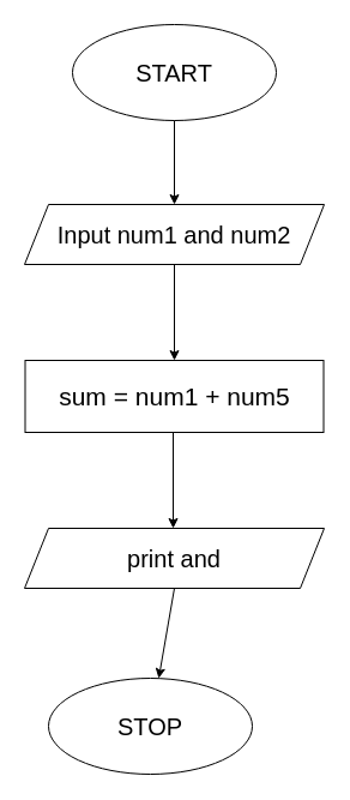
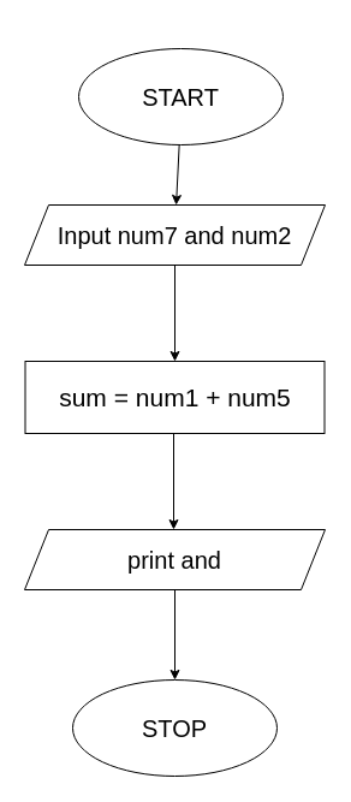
  <mxCell id="0" />
  <mxCell id="1" parent="0" />
- <mxCell id="2" value="&lt;font style=&quot;font-size: 20px;&quot;&gt;START&lt;/font&gt;" style="ellipse;whiteSpace=wrap;html=1;" vertex="1" parent="1"><mxGeometry x="60" y="20" width="170" height="80" as="geometry" /></mxCell>
- <mxCell id="3" value="&lt;font style=&quot;font-size: 20px;&quot;&gt;Input num1 and num2&lt;/font&gt;" style="shape=parallelogram;perimeter=parallelogramPerimeter;whiteSpace=wrap;html=1;fixedSize=1;" vertex="1" parent="1"><mxGeometry x="20" y="170" width="250" height="50" as="geometry" /></mxCell>
+ <mxCell id="2" value="&lt;font style=&quot;font-size: 20px;&quot;&gt;START&lt;/font&gt;" style="ellipse;whiteSpace=wrap;html=1;" vertex="1" parent="1"><mxGeometry x="65" y="40" width="170" height="80" as="geometry" /></mxCell>
+ <mxCell id="3" value="&lt;font style=&quot;font-size: 20px;&quot;&gt;Input num7 and num2&lt;/font&gt;" style="shape=parallelogram;perimeter=parallelogramPerimeter;whiteSpace=wrap;html=1;fixedSize=1;" vertex="1" parent="1"><mxGeometry x="20" y="170" width="250" height="50" as="geometry" /></mxCell>
  <mxCell id="4" value="&lt;font style=&quot;font-size: 21px;&quot;&gt;sum = num1 + num5&lt;/font&gt;" style="rounded=0;whiteSpace=wrap;html=1;" vertex="1" parent="1"><mxGeometry x="20.5" y="300" width="249" height="60" as="geometry" /></mxCell>
  <mxCell id="5" value="&lt;font style=&quot;font-size: 20px;&quot;&gt;print and&lt;/font&gt;" style="shape=parallelogram;perimeter=parallelogramPerimeter;whiteSpace=wrap;html=1;fixedSize=1;" vertex="1" parent="1"><mxGeometry x="20" y="440" width="250" height="50" as="geometry" /></mxCell>
- <mxCell id="6" value="&lt;font style=&quot;font-size: 20px;&quot;&gt;STOP&lt;/font&gt;" style="ellipse;whiteSpace=wrap;html=1;" vertex="1" parent="1"><mxGeometry x="40" y="565" width="170" height="80" as="geometry" /></mxCell>
+ <mxCell id="6" value="&lt;font style=&quot;font-size: 20px;&quot;&gt;STOP&lt;/font&gt;" style="ellipse;whiteSpace=wrap;html=1;" vertex="1" parent="1"><mxGeometry x="60" y="565" width="170" height="80" as="geometry" /></mxCell>
  <mxCell id="7" value="" style="endArrow=classic;html=1;rounded=0;exitDx=0;exitDy=0;entryDx=0;entryDy=0;" edge="1" parent="1" source="2" target="3"><mxGeometry width="50" height="50" relative="1" as="geometry"><mxPoint x="161" y="110" as="sourcePoint" /><mxPoint x="111" y="160" as="targetPoint" /></mxGeometry></mxCell>
  <mxCell id="8" value="" style="endArrow=classic;html=1;rounded=0;exitDx=0;exitDy=0;entryDx=0;entryDy=0;" edge="1" parent="1" target="4"><mxGeometry width="50" height="50" relative="1" as="geometry"><mxPoint x="145" y="220" as="sourcePoint" /><mxPoint x="146" y="290" as="targetPoint" /></mxGeometry></mxCell>
  <mxCell id="9" value="" style="endArrow=classic;html=1;rounded=0;exitDx=0;exitDy=0;entryDx=0;entryDy=0;" edge="1" parent="1"><mxGeometry width="50" height="50" relative="1" as="geometry"><mxPoint x="144" y="360" as="sourcePoint" /><mxPoint x="144" y="440" as="targetPoint" /></mxGeometry></mxCell>
  <mxCell id="10" value="" style="endArrow=classic;html=1;rounded=0;exitDx=0;exitDy=0;entryDx=0;entryDy=0;" edge="1" parent="1" target="6"><mxGeometry width="50" height="50" relative="1" as="geometry"><mxPoint x="145" y="490" as="sourcePoint" /><mxPoint x="145" y="570" as="targetPoint" /></mxGeometry></mxCell>
